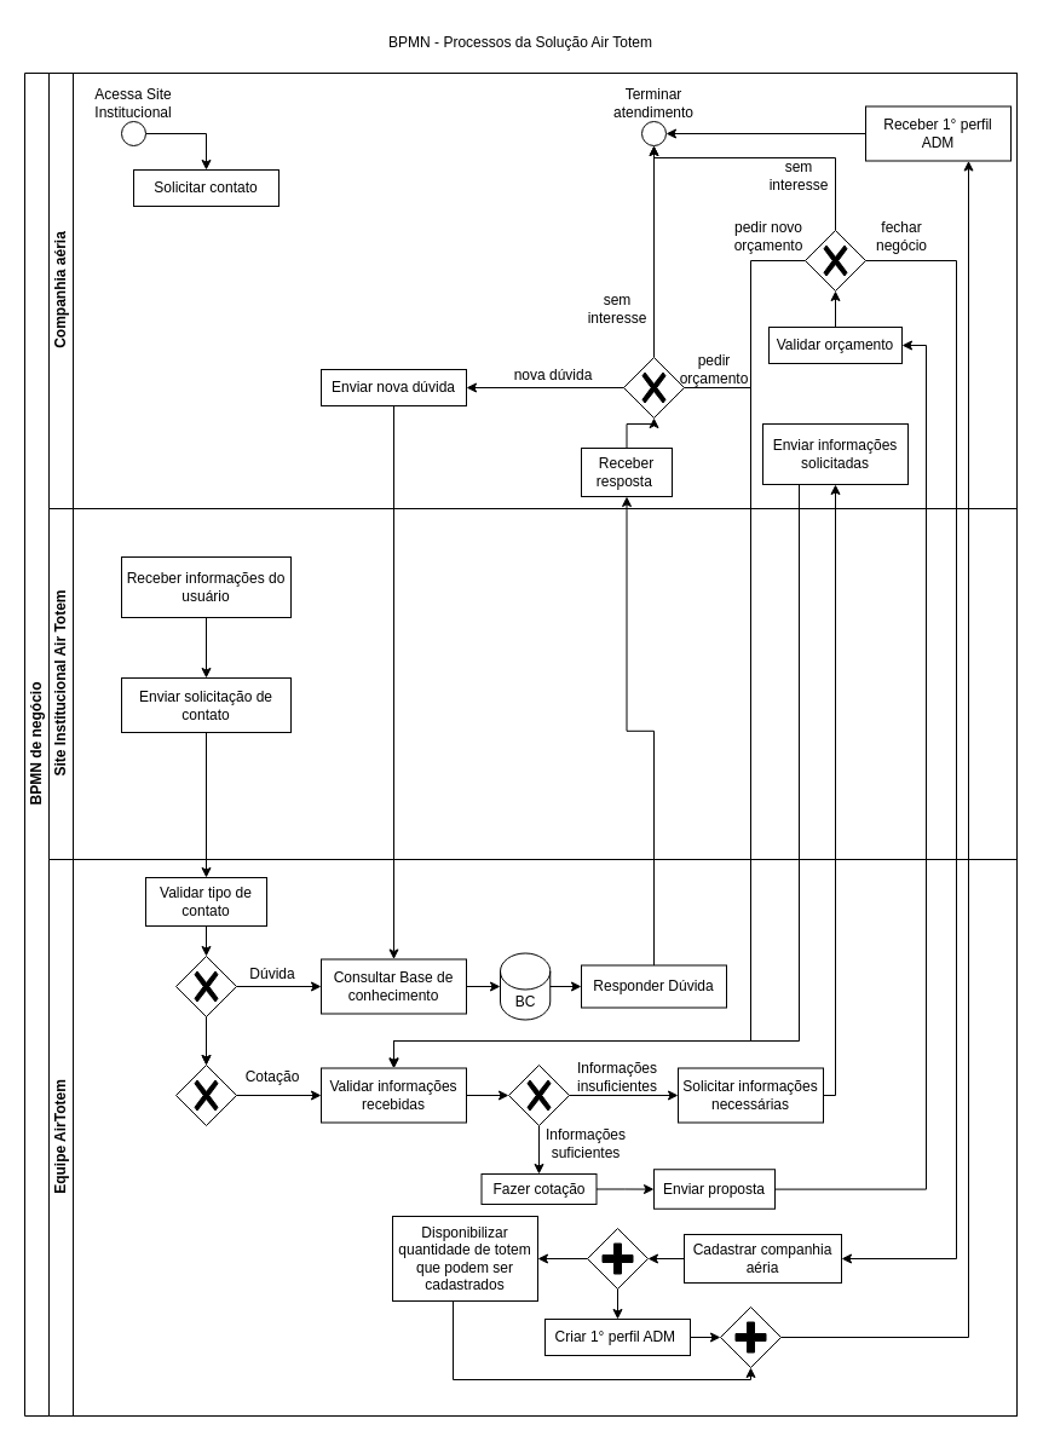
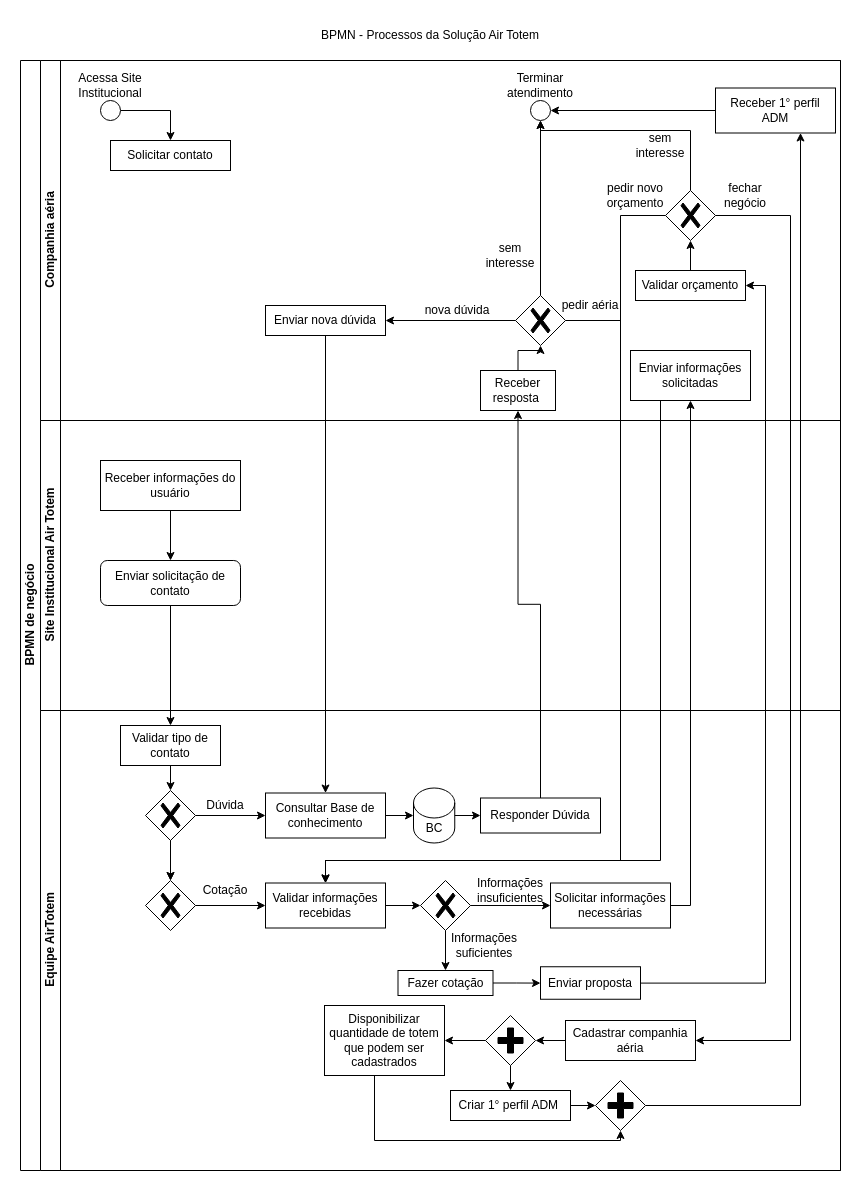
  <mxCell id="0" />
  <mxCell id="1" parent="0" />
  <mxCell id="2" value="BPMN de negócio" style="swimlane;html=1;childLayout=stackLayout;resizeParent=1;resizeParentMax=0;horizontal=0;startSize=20;horizontalStack=0;" parent="1" vertex="1"><mxGeometry y="60" width="820" height="1110" as="geometry" x="20" /></mxCell>
  <mxCell id="3" value="Companhia aéria" style="swimlane;html=1;startSize=20;horizontal=0;" parent="2" vertex="1"><mxGeometry x="20" width="800" height="360" as="geometry" /></mxCell>
  <mxCell id="4" style="edgeStyle=orthogonalEdgeStyle;rounded=0;orthogonalLoop=1;jettySize=auto;html=1;entryX=0.5;entryY=0;entryDx=0;entryDy=0;" parent="3" source="5" target="7" edge="1"><mxGeometry relative="1" as="geometry"><Array as="points"><mxPoint x="130" y="50" /></Array></mxGeometry></mxCell>
  <mxCell id="5" value="" style="ellipse;whiteSpace=wrap;html=1;" parent="3" vertex="1"><mxGeometry x="60" y="40" width="20" height="20" as="geometry" /></mxCell>
  <mxCell id="6" value="Acessa Site Institucional" style="text;html=1;align=center;verticalAlign=middle;whiteSpace=wrap;rounded=0;" parent="3" vertex="1"><mxGeometry x="40" y="10" width="60" height="30" as="geometry" /></mxCell>
  <mxCell id="7" value="Solicitar contato" style="rounded=0;whiteSpace=wrap;html=1;" parent="3" vertex="1"><mxGeometry x="70" y="80" width="120" height="30" as="geometry" /></mxCell>
  <mxCell id="8" value="Receber resposta&amp;nbsp;" style="rounded=0;whiteSpace=wrap;html=1;" parent="3" vertex="1"><mxGeometry x="440" y="310" width="75" height="40" as="geometry" /></mxCell>
  <mxCell id="9" value="" style="ellipse;whiteSpace=wrap;html=1;aspect=fixed;" parent="3" vertex="1"><mxGeometry x="490" y="40" width="20" height="20" as="geometry" /></mxCell>
  <mxCell id="10" value="Enviar nova dúvida" style="rounded=0;whiteSpace=wrap;html=1;" parent="3" vertex="1"><mxGeometry x="225" y="245" width="120" height="30" as="geometry" /></mxCell>
  <mxCell id="11" style="edgeStyle=orthogonalEdgeStyle;rounded=0;orthogonalLoop=1;jettySize=auto;html=1;entryX=0.5;entryY=1;entryDx=0;entryDy=0;" parent="3" source="12" target="9" edge="1"><mxGeometry relative="1" as="geometry" /></mxCell>
  <mxCell id="12" value="" style="points=[[0.25,0.25,0],[0.5,0,0],[0.75,0.25,0],[1,0.5,0],[0.75,0.75,0],[0.5,1,0],[0.25,0.75,0],[0,0.5,0]];shape=mxgraph.bpmn.gateway2;html=1;verticalLabelPosition=bottom;labelBackgroundColor=#ffffff;verticalAlign=top;align=center;perimeter=rhombusPerimeter;outlineConnect=0;outline=none;symbol=none;gwType=exclusive;" parent="3" vertex="1"><mxGeometry x="475" y="235" width="50" height="50" as="geometry" /></mxCell>
  <mxCell id="13" style="edgeStyle=orthogonalEdgeStyle;rounded=0;orthogonalLoop=1;jettySize=auto;html=1;" parent="3" source="8" target="12" edge="1"><mxGeometry relative="1" as="geometry"><mxPoint x="535" y="170" as="targetPoint" /></mxGeometry></mxCell>
  <mxCell id="14" style="edgeStyle=orthogonalEdgeStyle;rounded=0;orthogonalLoop=1;jettySize=auto;html=1;" parent="3" source="12" target="10" edge="1"><mxGeometry relative="1" as="geometry"><mxPoint x="330" y="170" as="targetPoint" /></mxGeometry></mxCell>
  <mxCell id="15" value="Enviar informações solicitadas" style="rounded=0;whiteSpace=wrap;html=1;" parent="3" vertex="1"><mxGeometry x="590" y="290" width="120" height="50" as="geometry" /></mxCell>
  <mxCell id="16" value="Validar orçamento" style="rounded=0;whiteSpace=wrap;html=1;" parent="3" vertex="1"><mxGeometry x="595" y="210" width="110" height="30" as="geometry" /></mxCell>
  <mxCell id="17" style="edgeStyle=orthogonalEdgeStyle;rounded=0;orthogonalLoop=1;jettySize=auto;html=1;" parent="3" source="18" edge="1"><mxGeometry relative="1" as="geometry"><mxPoint x="500" y="60" as="targetPoint" /><Array as="points"><mxPoint x="650" y="70" /><mxPoint x="500" y="70" /></Array></mxGeometry></mxCell>
  <mxCell id="18" value="" style="points=[[0.25,0.25,0],[0.5,0,0],[0.75,0.25,0],[1,0.5,0],[0.75,0.75,0],[0.5,1,0],[0.25,0.75,0],[0,0.5,0]];shape=mxgraph.bpmn.gateway2;html=1;verticalLabelPosition=bottom;labelBackgroundColor=#ffffff;verticalAlign=top;align=center;perimeter=rhombusPerimeter;outlineConnect=0;outline=none;symbol=none;gwType=exclusive;" parent="3" vertex="1"><mxGeometry x="625" y="130" width="50" height="50" as="geometry" /></mxCell>
  <mxCell id="19" style="edgeStyle=orthogonalEdgeStyle;rounded=0;orthogonalLoop=1;jettySize=auto;html=1;" parent="3" source="16" target="18" edge="1"><mxGeometry relative="1" as="geometry"><mxPoint x="650" y="140" as="targetPoint" /></mxGeometry></mxCell>
  <mxCell id="20" value="nova dúvida" style="text;html=1;align=center;verticalAlign=middle;whiteSpace=wrap;rounded=0;" parent="3" vertex="1"><mxGeometry x="370" y="235" width="94" height="30" as="geometry" /></mxCell>
- <mxCell id="21" value="pedir orçamento" style="text;html=1;align=center;verticalAlign=middle;whiteSpace=wrap;rounded=0;" parent="3" vertex="1"><mxGeometry x="520" y="230" width="60" height="30" as="geometry" /></mxCell>
+ <mxCell id="21" value="pedir aéria" style="text;html=1;align=center;verticalAlign=middle;whiteSpace=wrap;rounded=0;" parent="3" vertex="1"><mxGeometry x="520" y="230" width="60" height="30" as="geometry" /></mxCell>
  <mxCell id="22" value="sem interesse" style="text;html=1;align=center;verticalAlign=middle;whiteSpace=wrap;rounded=0;" parent="3" vertex="1"><mxGeometry x="440" y="180" width="60" height="30" as="geometry" /></mxCell>
  <mxCell id="23" value="sem interesse" style="text;html=1;align=center;verticalAlign=middle;whiteSpace=wrap;rounded=0;" parent="3" vertex="1"><mxGeometry x="590" y="70" width="60" height="30" as="geometry" /></mxCell>
  <mxCell id="24" value="pedir novo orçamento" style="text;html=1;align=center;verticalAlign=middle;whiteSpace=wrap;rounded=0;" parent="3" vertex="1"><mxGeometry x="565" y="120" width="60" height="30" as="geometry" /></mxCell>
  <mxCell id="25" value="fechar negócio" style="text;html=1;align=center;verticalAlign=middle;whiteSpace=wrap;rounded=0;" parent="3" vertex="1"><mxGeometry x="675" y="120" width="60" height="30" as="geometry" /></mxCell>
  <mxCell id="26" value="Terminar atendimento" style="text;html=1;align=center;verticalAlign=middle;whiteSpace=wrap;rounded=0;" parent="3" vertex="1"><mxGeometry x="470" y="10" width="60" height="30" as="geometry" /></mxCell>
  <mxCell id="27" style="edgeStyle=orthogonalEdgeStyle;rounded=0;orthogonalLoop=1;jettySize=auto;html=1;entryX=1;entryY=0.5;entryDx=0;entryDy=0;" parent="3" source="28" target="9" edge="1"><mxGeometry relative="1" as="geometry" /></mxCell>
  <mxCell id="28" value="Receber 1° perfil ADM" style="rounded=0;whiteSpace=wrap;html=1;" parent="3" vertex="1"><mxGeometry x="675" y="27.5" width="120" height="45" as="geometry" /></mxCell>
  <mxCell id="29" value="Site Institucional Air Totem" style="swimlane;html=1;startSize=20;horizontal=0;" parent="2" vertex="1"><mxGeometry x="20" y="360" width="800" height="290" as="geometry" /></mxCell>
  <mxCell id="30" value="Receber informações do usuário" style="rounded=0;whiteSpace=wrap;html=1;" parent="29" vertex="1"><mxGeometry x="60" y="40" width="140" height="50" as="geometry" /></mxCell>
- <mxCell id="31" value="Enviar solicitação de contato" style="rounded=0;whiteSpace=wrap;html=1;" parent="29" vertex="1"><mxGeometry x="60" y="140" width="140" height="45" as="geometry" /></mxCell>
+ <mxCell id="31" value="Enviar solicitação de contato" style="whiteSpace=wrap;html=1;rounded=1;" parent="29" vertex="1"><mxGeometry x="60" y="140" width="140" height="45" as="geometry" /></mxCell>
  <mxCell id="32" style="edgeStyle=orthogonalEdgeStyle;rounded=0;orthogonalLoop=1;jettySize=auto;html=1;" parent="29" source="30" target="31" edge="1"><mxGeometry relative="1" as="geometry"><mxPoint x="140" y="130" as="targetPoint" /></mxGeometry></mxCell>
  <mxCell id="33" style="edgeStyle=orthogonalEdgeStyle;rounded=0;orthogonalLoop=1;jettySize=auto;html=1;" parent="2" source="31" target="39" edge="1"><mxGeometry relative="1" as="geometry"><mxPoint x="130" y="570" as="targetPoint" /></mxGeometry></mxCell>
  <mxCell id="34" style="edgeStyle=orthogonalEdgeStyle;rounded=0;orthogonalLoop=1;jettySize=auto;html=1;entryX=0.5;entryY=1;entryDx=0;entryDy=0;" parent="2" source="46" target="8" edge="1"><mxGeometry relative="1" as="geometry"><mxPoint x="500" y="310" as="targetPoint" /></mxGeometry></mxCell>
  <mxCell id="35" style="edgeStyle=orthogonalEdgeStyle;rounded=0;orthogonalLoop=1;jettySize=auto;html=1;entryX=0.5;entryY=0;entryDx=0;entryDy=0;" parent="2" source="10" target="43" edge="1"><mxGeometry relative="1" as="geometry" /></mxCell>
  <mxCell id="36" style="edgeStyle=orthogonalEdgeStyle;rounded=0;orthogonalLoop=1;jettySize=auto;html=1;" parent="2" source="61" target="15" edge="1"><mxGeometry relative="1" as="geometry"><mxPoint x="670" y="280" as="targetPoint" /><Array as="points"><mxPoint x="670" y="845" /></Array></mxGeometry></mxCell>
  <mxCell id="37" style="edgeStyle=orthogonalEdgeStyle;rounded=0;orthogonalLoop=1;jettySize=auto;html=1;exitX=0.25;exitY=1;exitDx=0;exitDy=0;entryX=0.5;entryY=0;entryDx=0;entryDy=0;" parent="2" source="15" target="54" edge="1"><mxGeometry relative="1" as="geometry"><mxPoint x="640" y="800" as="targetPoint" /><Array as="points"><mxPoint x="640" y="800" /><mxPoint x="305" y="800" /></Array></mxGeometry></mxCell>
  <mxCell id="38" value="Equipe AirTotem" style="swimlane;html=1;startSize=20;horizontal=0;" parent="2" vertex="1"><mxGeometry x="20" y="650" width="800" height="460" as="geometry" /></mxCell>
  <mxCell id="39" value="Validar tipo de contato" style="rounded=0;whiteSpace=wrap;html=1;" parent="38" vertex="1"><mxGeometry x="80" y="15" width="100" height="40" as="geometry" /></mxCell>
  <mxCell id="40" style="edgeStyle=orthogonalEdgeStyle;rounded=0;orthogonalLoop=1;jettySize=auto;html=1;entryX=0;entryY=0.5;entryDx=0;entryDy=0;exitX=1;exitY=0.5;exitDx=0;exitDy=0;exitPerimeter=0;" parent="38" source="41" target="43" edge="1"><mxGeometry relative="1" as="geometry"><mxPoint x="180" y="105" as="sourcePoint" /></mxGeometry></mxCell>
  <mxCell id="41" value="" style="points=[[0.25,0.25,0],[0.5,0,0],[0.75,0.25,0],[1,0.5,0],[0.75,0.75,0],[0.5,1,0],[0.25,0.75,0],[0,0.5,0]];shape=mxgraph.bpmn.gateway2;html=1;verticalLabelPosition=bottom;labelBackgroundColor=#ffffff;verticalAlign=top;align=center;perimeter=rhombusPerimeter;outlineConnect=0;outline=none;symbol=none;gwType=exclusive;" parent="38" vertex="1"><mxGeometry x="105" y="80" width="50" height="50" as="geometry" /></mxCell>
  <mxCell id="42" style="edgeStyle=orthogonalEdgeStyle;rounded=0;orthogonalLoop=1;jettySize=auto;html=1;" parent="38" source="39" target="41" edge="1"><mxGeometry relative="1" as="geometry"><mxPoint x="140" y="140" as="targetPoint" /></mxGeometry></mxCell>
  <mxCell id="43" value="Consultar Base de conhecimento" style="rounded=0;whiteSpace=wrap;html=1;" parent="38" vertex="1"><mxGeometry x="225" y="82.5" width="120" height="45" as="geometry" /></mxCell>
  <mxCell id="44" value="Dúvida" style="text;html=1;align=center;verticalAlign=middle;whiteSpace=wrap;rounded=0;" parent="38" vertex="1"><mxGeometry x="155" y="80" width="60" height="30" as="geometry" /></mxCell>
  <mxCell id="45" value="Cotação" style="text;html=1;align=center;verticalAlign=middle;whiteSpace=wrap;rounded=0;" parent="38" vertex="1"><mxGeometry x="155" y="165" width="60" height="30" as="geometry" /></mxCell>
  <mxCell id="46" value="Responder Dúvida" style="rounded=0;whiteSpace=wrap;html=1;" parent="38" vertex="1"><mxGeometry x="440" y="87.5" width="120" height="35" as="geometry" /></mxCell>
  <mxCell id="47" style="edgeStyle=orthogonalEdgeStyle;rounded=0;orthogonalLoop=1;jettySize=auto;html=1;" parent="38" source="41" target="52" edge="1"><mxGeometry relative="1" as="geometry"><mxPoint x="260" y="165" as="targetPoint" /></mxGeometry></mxCell>
  <mxCell id="48" value="" style="shape=cylinder3;whiteSpace=wrap;html=1;boundedLbl=1;backgroundOutline=1;size=15;" parent="38" vertex="1"><mxGeometry x="373" y="77.5" width="41.25" height="55" as="geometry" /></mxCell>
  <mxCell id="49" style="edgeStyle=orthogonalEdgeStyle;rounded=0;orthogonalLoop=1;jettySize=auto;html=1;" parent="38" source="43" target="48" edge="1"><mxGeometry relative="1" as="geometry"><mxPoint x="425" y="65" as="targetPoint" /></mxGeometry></mxCell>
  <mxCell id="50" style="edgeStyle=orthogonalEdgeStyle;rounded=0;orthogonalLoop=1;jettySize=auto;html=1;" parent="38" source="48" target="46" edge="1"><mxGeometry relative="1" as="geometry"><mxPoint x="535" y="65" as="targetPoint" /></mxGeometry></mxCell>
  <mxCell id="51" value="" style="edgeStyle=orthogonalEdgeStyle;rounded=0;orthogonalLoop=1;jettySize=auto;html=1;exitX=0.5;exitY=1;exitDx=0;exitDy=0;exitPerimeter=0;" parent="38" source="41" target="52" edge="1"><mxGeometry relative="1" as="geometry"><mxPoint x="290" y="1040" as="targetPoint" /><mxPoint x="140" y="820" as="sourcePoint" /></mxGeometry></mxCell>
  <mxCell id="52" value="" style="points=[[0.25,0.25,0],[0.5,0,0],[0.75,0.25,0],[1,0.5,0],[0.75,0.75,0],[0.5,1,0],[0.25,0.75,0],[0,0.5,0]];shape=mxgraph.bpmn.gateway2;html=1;verticalLabelPosition=bottom;labelBackgroundColor=#ffffff;verticalAlign=top;align=center;perimeter=rhombusPerimeter;outlineConnect=0;outline=none;symbol=none;gwType=exclusive;" parent="38" vertex="1"><mxGeometry x="105" y="170" width="50" height="50" as="geometry" /></mxCell>
  <mxCell id="53" value="BC" style="text;html=1;align=center;verticalAlign=middle;whiteSpace=wrap;rounded=0;" parent="38" vertex="1"><mxGeometry x="364" y="102.5" width="60" height="30" as="geometry" /></mxCell>
  <mxCell id="54" value="Validar informações recebidas" style="rounded=0;whiteSpace=wrap;html=1;" parent="38" vertex="1"><mxGeometry x="225" y="172.5" width="120" height="45" as="geometry" /></mxCell>
  <mxCell id="55" style="edgeStyle=orthogonalEdgeStyle;rounded=0;orthogonalLoop=1;jettySize=auto;html=1;" parent="38" source="52" target="54" edge="1"><mxGeometry relative="1" as="geometry"><mxPoint x="220" y="195" as="targetPoint" /></mxGeometry></mxCell>
  <mxCell id="56" value="" style="points=[[0.25,0.25,0],[0.5,0,0],[0.75,0.25,0],[1,0.5,0],[0.75,0.75,0],[0.5,1,0],[0.25,0.75,0],[0,0.5,0]];shape=mxgraph.bpmn.gateway2;html=1;verticalLabelPosition=bottom;labelBackgroundColor=#ffffff;verticalAlign=top;align=center;perimeter=rhombusPerimeter;outlineConnect=0;outline=none;symbol=none;gwType=exclusive;" parent="38" vertex="1"><mxGeometry x="380" y="170" width="50" height="50" as="geometry" /></mxCell>
  <mxCell id="57" style="edgeStyle=orthogonalEdgeStyle;rounded=0;orthogonalLoop=1;jettySize=auto;html=1;" parent="38" source="54" target="56" edge="1"><mxGeometry relative="1" as="geometry"><mxPoint x="390" y="195" as="targetPoint" /></mxGeometry></mxCell>
  <mxCell id="58" style="edgeStyle=orthogonalEdgeStyle;rounded=0;orthogonalLoop=1;jettySize=auto;html=1;entryX=0;entryY=0.5;entryDx=0;entryDy=0;" parent="38" source="56" target="61" edge="1"><mxGeometry relative="1" as="geometry"><mxPoint x="470" y="195" as="targetPoint" /></mxGeometry></mxCell>
  <mxCell id="59" value="Fazer cotação" style="rounded=0;whiteSpace=wrap;html=1;" parent="38" vertex="1"><mxGeometry x="357.5" y="260" width="95" height="25" as="geometry" /></mxCell>
  <mxCell id="60" style="edgeStyle=orthogonalEdgeStyle;rounded=0;orthogonalLoop=1;jettySize=auto;html=1;" parent="38" source="56" target="59" edge="1"><mxGeometry relative="1" as="geometry"><mxPoint x="394" y="260" as="targetPoint" /></mxGeometry></mxCell>
- <mxCell id="61" value="Solicitar informações necessárias" style="rounded=0;whiteSpace=wrap;html=1;" parent="38" vertex="1"><mxGeometry x="520" y="172.5" width="120" height="45" as="geometry" /></mxCell>
+ <mxCell id="61" value="Solicitar informações necessárias" style="rounded=0;whiteSpace=wrap;html=1;" parent="38" vertex="1"><mxGeometry x="510" y="172.5" width="120" height="45" as="geometry" /></mxCell>
  <mxCell id="62" value="Informações insuficientes" style="text;html=1;align=center;verticalAlign=middle;whiteSpace=wrap;rounded=0;" parent="38" vertex="1"><mxGeometry x="440" y="165" width="60" height="30" as="geometry" /></mxCell>
  <mxCell id="63" value="Informações suficientes" style="text;html=1;align=center;verticalAlign=middle;whiteSpace=wrap;rounded=0;" parent="38" vertex="1"><mxGeometry x="414.25" y="220" width="60" height="30" as="geometry" /></mxCell>
  <mxCell id="64" value="Enviar proposta" style="rounded=0;whiteSpace=wrap;html=1;" parent="38" vertex="1"><mxGeometry x="500" y="256.25" width="100" height="32.5" as="geometry" /></mxCell>
  <mxCell id="65" style="edgeStyle=orthogonalEdgeStyle;rounded=0;orthogonalLoop=1;jettySize=auto;html=1;" parent="38" source="59" target="64" edge="1"><mxGeometry relative="1" as="geometry"><mxPoint x="510" y="272.5" as="targetPoint" /></mxGeometry></mxCell>
  <mxCell id="66" value="Cadastrar companhia aéria" style="rounded=0;whiteSpace=wrap;html=1;" parent="38" vertex="1"><mxGeometry x="525" y="310" width="130" height="40" as="geometry" /></mxCell>
  <mxCell id="67" value="" style="points=[[0.25,0.25,0],[0.5,0,0],[0.75,0.25,0],[1,0.5,0],[0.75,0.75,0],[0.5,1,0],[0.25,0.75,0],[0,0.5,0]];shape=mxgraph.bpmn.gateway2;html=1;verticalLabelPosition=bottom;labelBackgroundColor=#ffffff;verticalAlign=top;align=center;perimeter=rhombusPerimeter;outlineConnect=0;outline=none;symbol=none;gwType=parallel;" parent="38" vertex="1"><mxGeometry x="445" y="305" width="50" height="50" as="geometry" /></mxCell>
  <mxCell id="68" style="edgeStyle=orthogonalEdgeStyle;rounded=0;orthogonalLoop=1;jettySize=auto;html=1;" parent="38" source="66" target="67" edge="1"><mxGeometry relative="1" as="geometry"><mxPoint x="485" y="330" as="targetPoint" /></mxGeometry></mxCell>
  <mxCell id="69" value="Disponibilizar quantidade de totem que podem ser cadastrados" style="rounded=0;whiteSpace=wrap;html=1;" parent="38" vertex="1"><mxGeometry x="284" y="295" width="120" height="70" as="geometry" /></mxCell>
  <mxCell id="70" style="edgeStyle=orthogonalEdgeStyle;rounded=0;orthogonalLoop=1;jettySize=auto;html=1;" parent="38" source="67" target="69" edge="1"><mxGeometry relative="1" as="geometry"><mxPoint x="425" y="330" as="targetPoint" /></mxGeometry></mxCell>
  <mxCell id="71" value="Criar 1°&amp;nbsp;perfil ADM&amp;nbsp;" style="rounded=0;whiteSpace=wrap;html=1;" parent="38" vertex="1"><mxGeometry x="410" y="380" width="120" height="30" as="geometry" /></mxCell>
  <mxCell id="72" style="edgeStyle=orthogonalEdgeStyle;rounded=0;orthogonalLoop=1;jettySize=auto;html=1;" parent="38" source="67" target="71" edge="1"><mxGeometry relative="1" as="geometry"><mxPoint x="470" y="400" as="targetPoint" /></mxGeometry></mxCell>
  <mxCell id="73" style="edgeStyle=orthogonalEdgeStyle;rounded=0;orthogonalLoop=1;jettySize=auto;html=1;entryX=1;entryY=0.5;entryDx=0;entryDy=0;" parent="2" source="64" target="16" edge="1"><mxGeometry relative="1" as="geometry"><mxPoint x="750" y="140" as="targetPoint" /><Array as="points"><mxPoint x="745" y="923" /><mxPoint x="745" y="225" /></Array></mxGeometry></mxCell>
  <mxCell id="74" style="edgeStyle=orthogonalEdgeStyle;rounded=0;orthogonalLoop=1;jettySize=auto;html=1;entryX=0.5;entryY=0;entryDx=0;entryDy=0;" parent="2" source="18" target="54" edge="1"><mxGeometry relative="1" as="geometry"><mxPoint x="590" y="390" as="targetPoint" /><Array as="points"><mxPoint x="600" y="155" /><mxPoint x="600" y="800" /><mxPoint x="305" y="800" /></Array></mxGeometry></mxCell>
  <mxCell id="75" style="edgeStyle=orthogonalEdgeStyle;rounded=0;orthogonalLoop=1;jettySize=auto;html=1;entryX=0.5;entryY=0;entryDx=0;entryDy=0;" parent="2" source="12" target="54" edge="1"><mxGeometry relative="1" as="geometry"><mxPoint x="600.0" y="260" as="targetPoint" /><Array as="points"><mxPoint x="600" y="260" /><mxPoint x="600" y="800" /><mxPoint x="305" y="800" /></Array></mxGeometry></mxCell>
  <mxCell id="76" style="edgeStyle=orthogonalEdgeStyle;rounded=0;orthogonalLoop=1;jettySize=auto;html=1;" parent="2" source="18" target="66" edge="1"><mxGeometry relative="1" as="geometry"><mxPoint x="770" y="970" as="targetPoint" /><Array as="points"><mxPoint x="770" y="155" /><mxPoint x="770" y="980" /></Array></mxGeometry></mxCell>
  <mxCell id="77" value="BPMN - Processos da Solução Air Totem" style="text;html=1;align=center;verticalAlign=middle;whiteSpace=wrap;rounded=0;" parent="1" vertex="1"><mxGeometry width="820" height="30" as="geometry" x="20" y="20" /></mxCell>
  <mxCell id="78" style="edgeStyle=orthogonalEdgeStyle;rounded=0;orthogonalLoop=1;jettySize=auto;html=1;" parent="1" source="79" target="28" edge="1"><mxGeometry relative="1" as="geometry"><mxPoint x="795" y="170" as="targetPoint" /><Array as="points"><mxPoint x="800" y="1105" /></Array></mxGeometry></mxCell>
  <mxCell id="79" value="" style="points=[[0.25,0.25,0],[0.5,0,0],[0.75,0.25,0],[1,0.5,0],[0.75,0.75,0],[0.5,1,0],[0.25,0.75,0],[0,0.5,0]];shape=mxgraph.bpmn.gateway2;html=1;verticalLabelPosition=bottom;labelBackgroundColor=#ffffff;verticalAlign=top;align=center;perimeter=rhombusPerimeter;outlineConnect=0;outline=none;symbol=none;gwType=parallel;" parent="1" vertex="1"><mxGeometry x="595" y="1080" width="50" height="50" as="geometry" /></mxCell>
  <mxCell id="80" style="edgeStyle=orthogonalEdgeStyle;rounded=0;orthogonalLoop=1;jettySize=auto;html=1;" parent="1" source="71" target="79" edge="1"><mxGeometry relative="1" as="geometry"><mxPoint x="620" y="1105" as="targetPoint" /></mxGeometry></mxCell>
  <mxCell id="81" style="edgeStyle=orthogonalEdgeStyle;rounded=0;orthogonalLoop=1;jettySize=auto;html=1;entryX=0.5;entryY=1;entryDx=0;entryDy=0;entryPerimeter=0;" parent="1" source="69" target="79" edge="1"><mxGeometry relative="1" as="geometry"><Array as="points"><mxPoint x="374" y="1140" /><mxPoint x="620" y="1140" /></Array></mxGeometry></mxCell>
